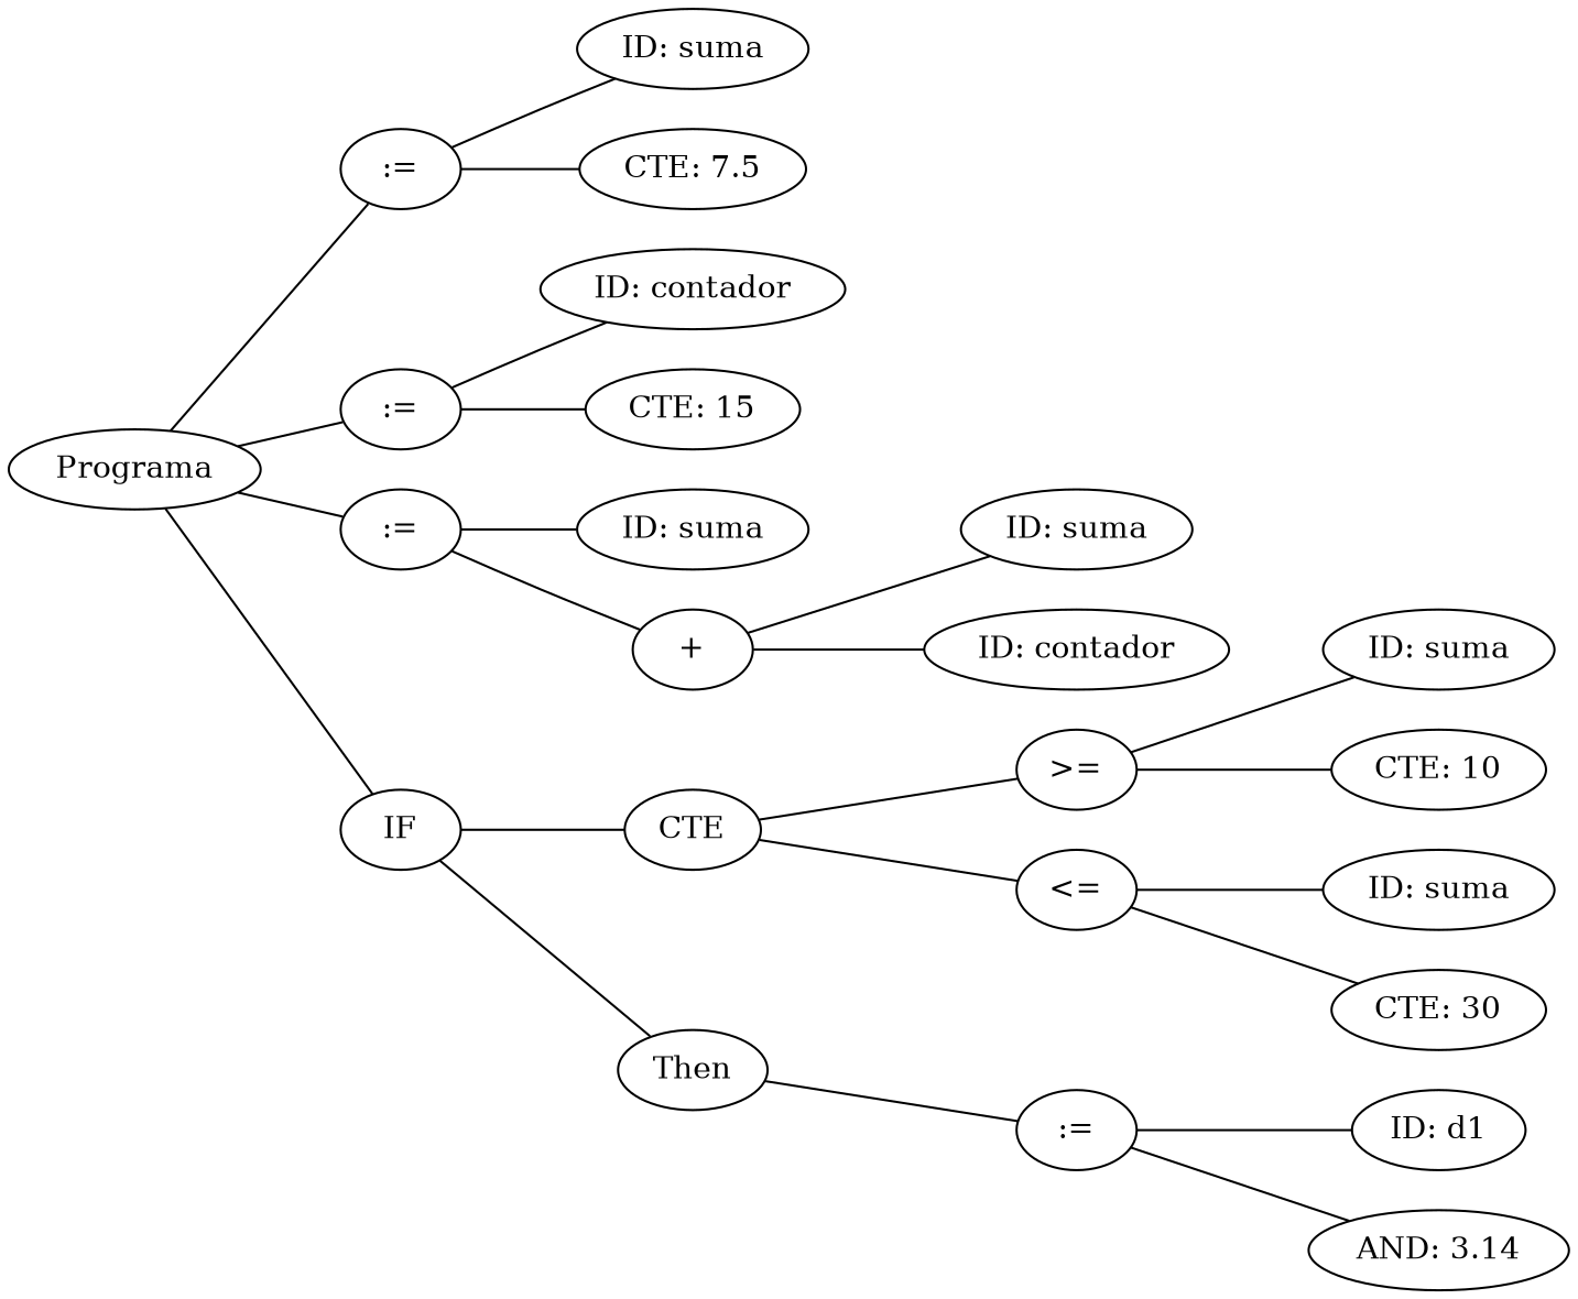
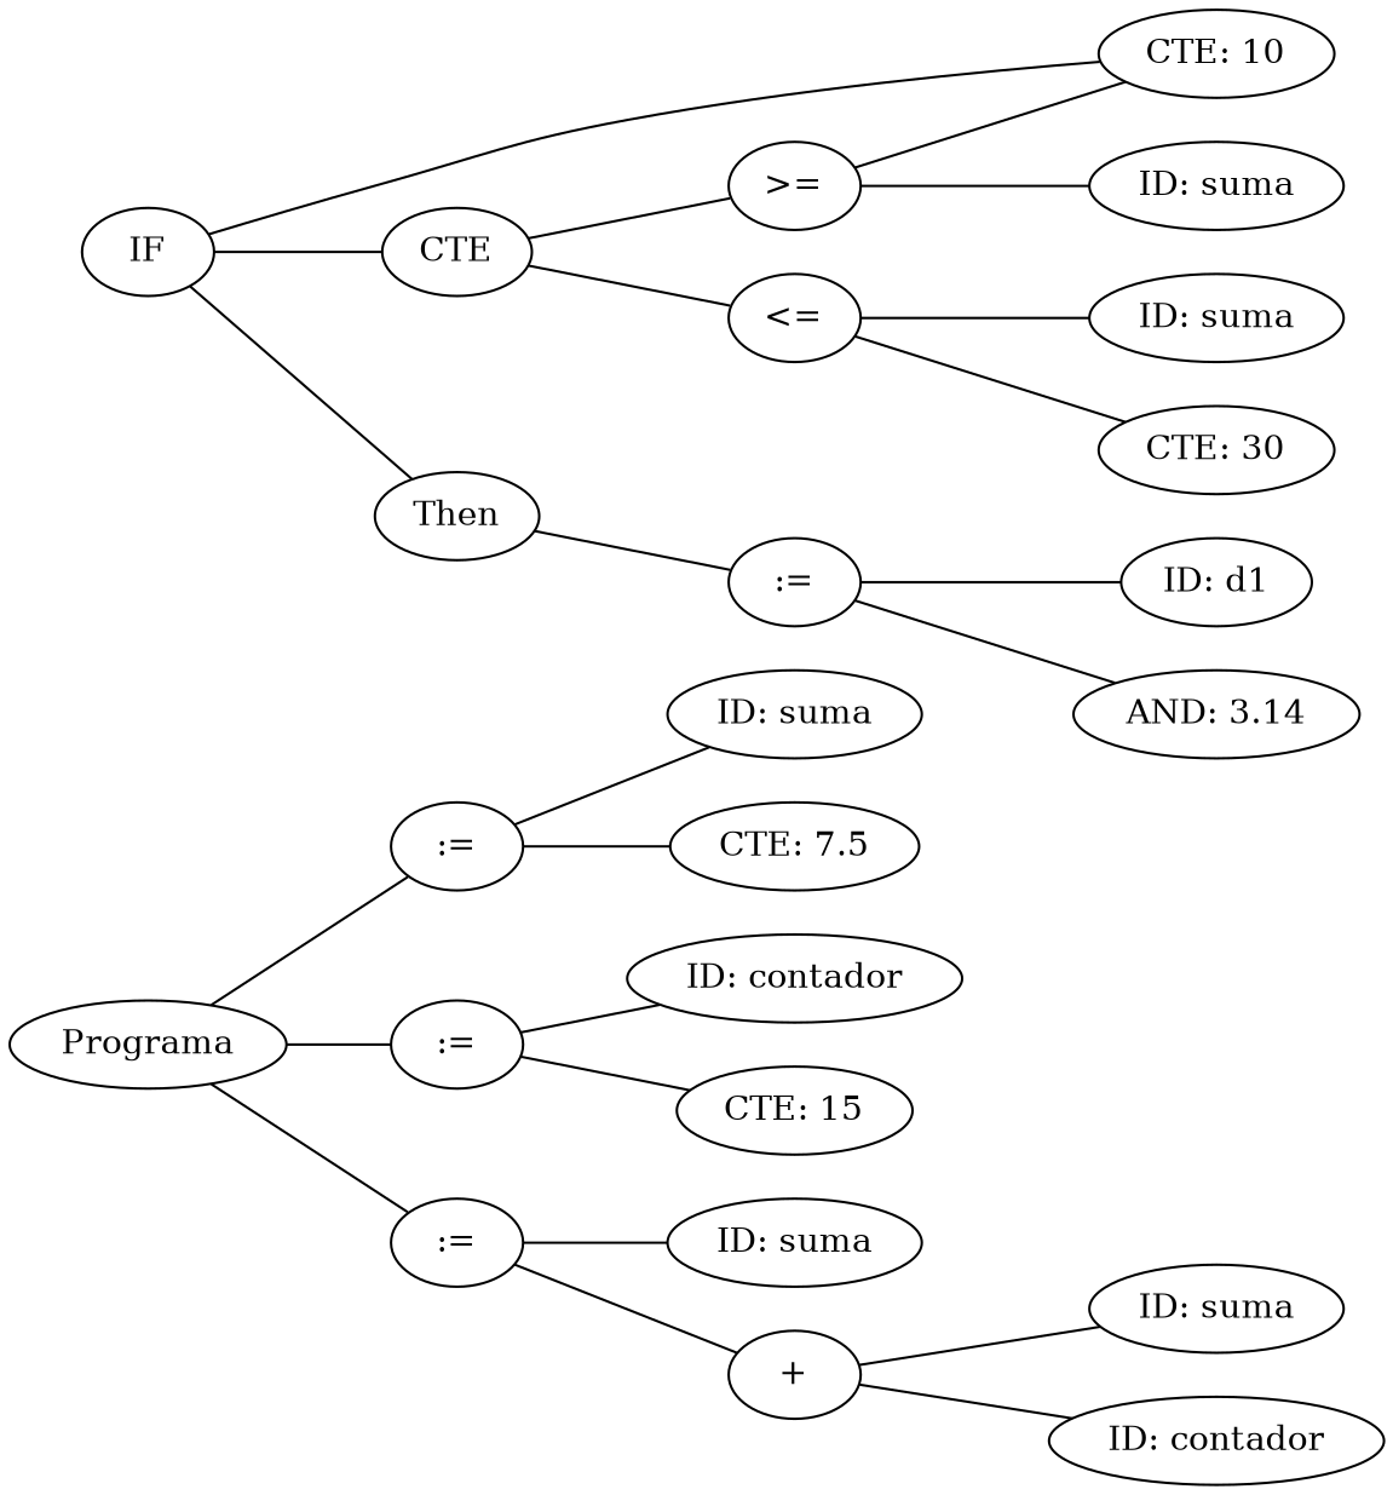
  graph {
    rankdir=LR
    n1 [label=Programa]
    n2 [label=":="]
    n3 [label=":="]
    n4 [label=":="]
    n5 [label=IF]
    n6 [label="ID: suma"]
    n7 [label="CTE: 7.5"]
    n8 [label="ID: contador"]
    n9 [label="CTE: 15"]
    n10 [label="ID: suma"]
    n11 [label="+"]
    n12 [label=CTE]
    n13 [label=Then]
    n14 [label="ID: suma"]
    n15 [label="ID: contador"]
    n16 [label=">="]
    n17 [label="<="]
    n18 [label=":="]
    n19 [label="ID: suma"]
    n20 [label="CTE: 10"]
    n21 [label="ID: suma"]
    n22 [label="CTE: 30"]
    n23 [label="ID: d1"]
    n24 [label="AND: 3.14"]
    n1 -- n2
    n1 -- n3
    n1 -- n4
-   n1 -- n5
+   n20 -- n5
    n2 -- n6
    n2 -- n7
    n3 -- n8
    n3 -- n9
    n4 -- n10
    n4 -- n11
    n5 -- n12
    n5 -- n13
    n11 -- n14
    n11 -- n15
    n12 -- n16
    n12 -- n17
    n13 -- n18
    n16 -- n19
    n16 -- n20
    n17 -- n21
    n17 -- n22
    n18 -- n23
    n18 -- n24
  }
